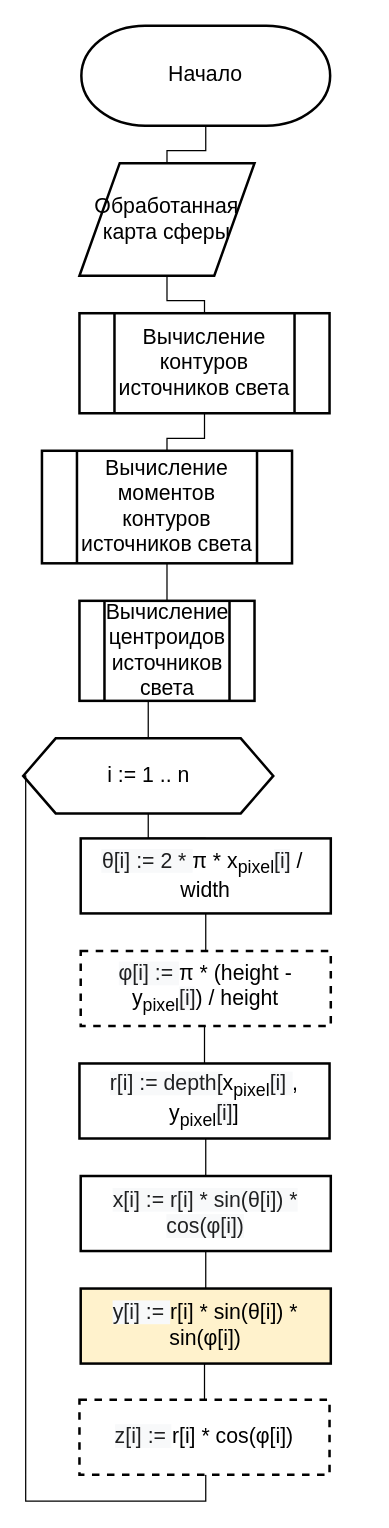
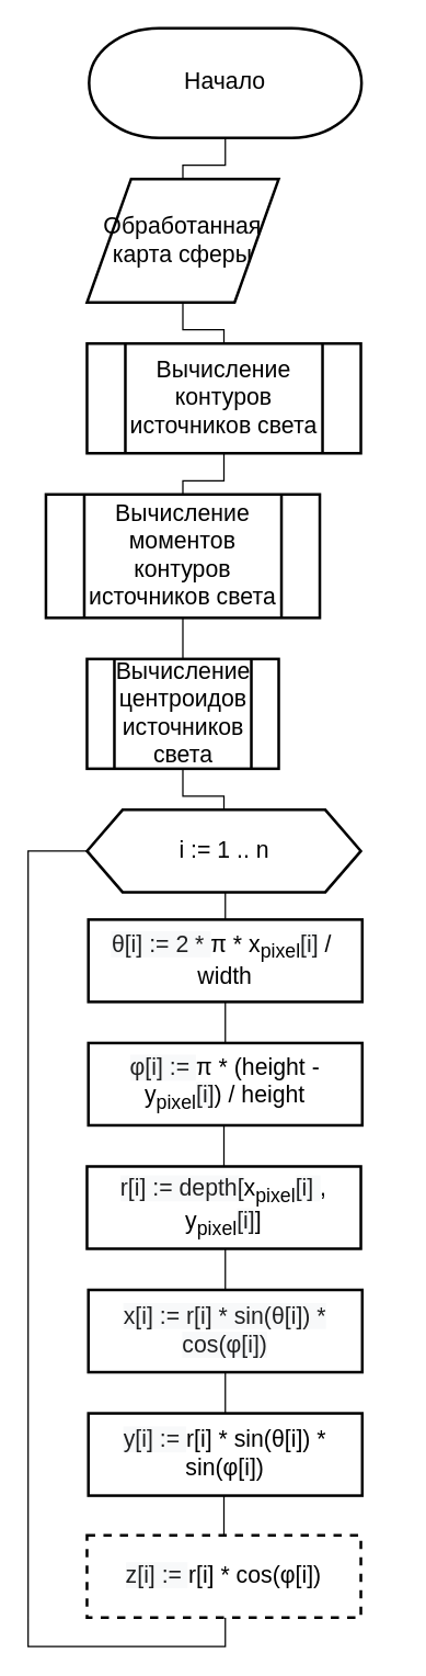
  <mxCell id="0" />
  <mxCell id="1" parent="0" />
  <mxCell id="2" style="edgeStyle=orthogonalEdgeStyle;rounded=0;orthogonalLoop=1;jettySize=auto;html=1;exitX=0.5;exitY=1;exitDx=0;exitDy=0;exitPerimeter=0;entryX=0.5;entryY=0;entryDx=0;entryDy=0;endArrow=none;endFill=0;" parent="1" source="3" target="5" edge="1"><mxGeometry relative="1" as="geometry" /></mxCell>
  <mxCell id="3" value="Начало" style="strokeWidth=2;html=1;shape=stencil(xVVNb4MwDP01HJmAaFV7nFh37GWTdnapC1FDgpysH/9+gYBaSukgl0kc8DO85+fYSsBSXUCFQRJJKDFg70GSfCGVXIJRZAObKRy8iFx4cuFq6ULQFWbGYUcgDluBLqMNqQOe+M60DFwWSNzUWbYOojf7Tf2wNFNSWhKupO5lbvKWDLi0/0ZnRxa9vDqZSxu7qLIKJRqkHno1t3FAkHx4K8XTlD49lPqOOt2/lL7nK8V+Smuf7sX3YvHEDm48jD2QW64mHpiXXMc+351XMwdyk92NyLHUImMLyNItZIec1I/cPSyygnq5B4kuXaojXqtnd/P9zH/HILi8YVgs5zMAZfaFWobuH7r0azqHcOY6JGWgbkOPXwDlGFqecC8g76X0CbG6gduzf1zuwsPxXc+mUfyjZZ8zzoTS+GQTLD6YswYdGU6W7hXhk6ndcyHc7TS2EAOCBnV3ZQP8Ag==);whiteSpace=wrap;fontSize=17;" parent="1" vertex="1"><mxGeometry x="39" y="20" width="250" height="80" as="geometry" /></mxCell>
  <mxCell id="4" style="edgeStyle=orthogonalEdgeStyle;rounded=0;orthogonalLoop=1;jettySize=auto;html=1;exitX=0.5;exitY=1;exitDx=0;exitDy=0;entryX=0.5;entryY=0;entryDx=0;entryDy=0;endArrow=none;endFill=0;" parent="1" source="5" target="7" edge="1"><mxGeometry relative="1" as="geometry" /></mxCell>
  <mxCell id="5" value="Обработанная &lt;br&gt;карта сферы" style="shape=parallelogram;html=1;strokeWidth=2;perimeter=parallelogramPerimeter;whiteSpace=wrap;rounded=0;arcSize=12;size=0.23;fontSize=17;" parent="1" vertex="1"><mxGeometry x="63" y="130" width="140" height="90" as="geometry" /></mxCell>
  <mxCell id="6" style="edgeStyle=orthogonalEdgeStyle;rounded=0;orthogonalLoop=1;jettySize=auto;html=1;exitX=0.5;exitY=1;exitDx=0;exitDy=0;entryX=0.5;entryY=0;entryDx=0;entryDy=0;endArrow=none;endFill=0;" parent="1" source="7" target="9" edge="1"><mxGeometry relative="1" as="geometry" /></mxCell>
  <mxCell id="7" value="Вычисление контуров источников света" style="verticalLabelPosition=middle;verticalAlign=middle;html=1;shape=process;whiteSpace=wrap;rounded=0;size=0.14;arcSize=6;strokeWidth=2;labelPosition=center;align=center;fontSize=17;" parent="1" vertex="1"><mxGeometry x="63" y="250" width="200" height="80" as="geometry" /></mxCell>
  <mxCell id="8" style="edgeStyle=orthogonalEdgeStyle;rounded=0;orthogonalLoop=1;jettySize=auto;html=1;exitX=0.5;exitY=1;exitDx=0;exitDy=0;entryX=0.5;entryY=0;entryDx=0;entryDy=0;endArrow=none;endFill=0;" parent="1" source="9" target="11" edge="1"><mxGeometry relative="1" as="geometry" /></mxCell>
  <mxCell id="9" value="Вычисление моментов контуров источников света" style="verticalLabelPosition=middle;verticalAlign=middle;html=1;shape=process;whiteSpace=wrap;rounded=0;size=0.14;arcSize=6;strokeWidth=2;labelPosition=center;align=center;fontSize=17;" parent="1" vertex="1"><mxGeometry x="33" y="360" width="200" height="90" as="geometry" /></mxCell>
  <mxCell id="10" style="edgeStyle=orthogonalEdgeStyle;rounded=0;orthogonalLoop=1;jettySize=auto;html=1;exitX=0.5;exitY=1;exitDx=0;exitDy=0;entryX=0.5;entryY=0;entryDx=0;entryDy=0;endArrow=none;endFill=0;" parent="1" source="11" target="13" edge="1"><mxGeometry relative="1" as="geometry" /></mxCell>
  <mxCell id="11" value="Вычисление центроидов источников света" style="verticalLabelPosition=middle;verticalAlign=middle;html=1;shape=process;whiteSpace=wrap;rounded=0;size=0.14;arcSize=6;strokeWidth=2;labelPosition=center;align=center;fontSize=17;" parent="1" vertex="1"><mxGeometry x="63" y="480" width="140" height="80" as="geometry" /></mxCell>
  <mxCell id="12" style="edgeStyle=orthogonalEdgeStyle;rounded=0;orthogonalLoop=1;jettySize=auto;html=1;exitX=0.5;exitY=1;exitDx=0;exitDy=0;entryX=0.5;entryY=0;entryDx=0;entryDy=0;endArrow=none;endFill=0;" parent="1" source="13" target="15" edge="1"><mxGeometry relative="1" as="geometry" /></mxCell>
- <mxCell id="13" value="i := 1 .. n" style="verticalLabelPosition=middle;verticalAlign=middle;html=1;shape=hexagon;perimeter=hexagonPerimeter2;arcSize=6;size=0.13;labelPosition=center;align=center;strokeWidth=2;fontSize=17;" parent="1" vertex="1"><mxGeometry x="18" y="590" width="200" height="60" as="geometry" /></mxCell>
+ <mxCell id="13" value="i := 1 .. n" style="verticalLabelPosition=middle;verticalAlign=middle;html=1;shape=hexagon;perimeter=hexagonPerimeter2;arcSize=6;size=0.13;labelPosition=center;align=center;strokeWidth=2;fontSize=17;" parent="1" vertex="1"><mxGeometry x="63" y="590" width="200" height="60" as="geometry" /></mxCell>
  <mxCell id="14" style="edgeStyle=orthogonalEdgeStyle;rounded=0;orthogonalLoop=1;jettySize=auto;html=1;exitX=0.5;exitY=1;exitDx=0;exitDy=0;entryX=0.5;entryY=0;entryDx=0;entryDy=0;endArrow=none;endFill=0;" parent="1" source="15" target="17" edge="1"><mxGeometry relative="1" as="geometry" /></mxCell>
  <mxCell id="15" value="&lt;span style=&quot;color: rgb(32, 33, 34); font-family: sans-serif; font-size: 17px; font-style: normal; font-variant-ligatures: normal; font-variant-caps: normal; letter-spacing: normal; orphans: 2; text-align: left; text-indent: 0px; text-transform: none; widows: 2; word-spacing: 0px; -webkit-text-stroke-width: 0px; background-color: rgb(248, 249, 250); text-decoration-thickness: initial; text-decoration-style: initial; text-decoration-color: initial;&quot;&gt;θ[i] := 2 *&amp;nbsp;&lt;/span&gt;π * x&lt;sub&gt;pixel&lt;/sub&gt;&lt;span style=&quot;color: rgb(32, 33, 34); font-family: sans-serif; text-align: left; background-color: rgb(248, 249, 250);&quot;&gt;[i]&lt;/span&gt;&amp;nbsp;/&amp;nbsp; width" style="rounded=0;whiteSpace=wrap;html=1;absoluteArcSize=1;arcSize=14;strokeWidth=2;fontSize=17;fontStyle=0" parent="1" vertex="1"><mxGeometry x="64" y="670" width="200" height="60" as="geometry" /></mxCell>
  <mxCell id="16" style="edgeStyle=orthogonalEdgeStyle;rounded=0;orthogonalLoop=1;jettySize=auto;html=1;exitX=0.5;exitY=1;exitDx=0;exitDy=0;entryX=0.5;entryY=0;entryDx=0;entryDy=0;endArrow=none;endFill=0;" parent="1" source="17" target="19" edge="1"><mxGeometry relative="1" as="geometry" /></mxCell>
- <mxCell id="17" value="&lt;span style=&quot;color: rgb(32, 33, 34); font-family: sans-serif; font-size: 17px; font-style: normal; font-variant-ligatures: normal; font-variant-caps: normal; letter-spacing: normal; orphans: 2; text-align: left; text-indent: 0px; text-transform: none; widows: 2; word-spacing: 0px; -webkit-text-stroke-width: 0px; background-color: rgb(248, 249, 250); text-decoration-thickness: initial; text-decoration-style: initial; text-decoration-color: initial;&quot;&gt;φ[i] := &lt;/span&gt;π * (height - y&lt;sub&gt;pixel&lt;/sub&gt;&lt;span style=&quot;color: rgb(32, 33, 34); font-family: sans-serif; text-align: left; background-color: rgb(248, 249, 250);&quot;&gt;[i]&lt;/span&gt;) / height" style="rounded=0;whiteSpace=wrap;html=1;absoluteArcSize=1;arcSize=14;strokeWidth=2;fontSize=17;fontStyle=0;dashed=1;" parent="1" vertex="1"><mxGeometry x="64" y="760" width="200" height="60" as="geometry" /></mxCell>
+ <mxCell id="17" value="&lt;span style=&quot;color: rgb(32, 33, 34); font-family: sans-serif; font-size: 17px; font-style: normal; font-variant-ligatures: normal; font-variant-caps: normal; letter-spacing: normal; orphans: 2; text-align: left; text-indent: 0px; text-transform: none; widows: 2; word-spacing: 0px; -webkit-text-stroke-width: 0px; background-color: rgb(248, 249, 250); text-decoration-thickness: initial; text-decoration-style: initial; text-decoration-color: initial;&quot;&gt;φ[i] := &lt;/span&gt;π * (height - y&lt;sub&gt;pixel&lt;/sub&gt;&lt;span style=&quot;color: rgb(32, 33, 34); font-family: sans-serif; text-align: left; background-color: rgb(248, 249, 250);&quot;&gt;[i]&lt;/span&gt;) / height" style="rounded=0;whiteSpace=wrap;html=1;absoluteArcSize=1;arcSize=14;strokeWidth=2;fontSize=17;fontStyle=0" parent="1" vertex="1"><mxGeometry x="64" y="760" width="200" height="60" as="geometry" /></mxCell>
  <mxCell id="18" style="edgeStyle=orthogonalEdgeStyle;rounded=0;orthogonalLoop=1;jettySize=auto;html=1;exitX=0.5;exitY=1;exitDx=0;exitDy=0;entryX=0.5;entryY=0;entryDx=0;entryDy=0;endArrow=none;endFill=0;" parent="1" source="19" target="21" edge="1"><mxGeometry relative="1" as="geometry" /></mxCell>
  <mxCell id="19" value="&lt;span style=&quot;color: rgb(32, 33, 34); font-family: sans-serif; font-size: 17px; font-style: normal; font-variant-ligatures: normal; font-variant-caps: normal; letter-spacing: normal; orphans: 2; text-align: left; text-indent: 0px; text-transform: none; widows: 2; word-spacing: 0px; -webkit-text-stroke-width: 0px; background-color: rgb(248, 249, 250); text-decoration-thickness: initial; text-decoration-style: initial; text-decoration-color: initial;&quot;&gt;r[i] := depth[&lt;/span&gt;x&lt;sub&gt;pixel&lt;/sub&gt;&lt;span style=&quot;color: rgb(32, 33, 34); font-family: sans-serif; text-align: left; background-color: rgb(248, 249, 250);&quot;&gt;[i]&amp;nbsp;&lt;/span&gt;, y&lt;sub&gt;pixel&lt;/sub&gt;&lt;span style=&quot;color: rgb(32, 33, 34); font-family: sans-serif; text-align: left; background-color: rgb(248, 249, 250);&quot;&gt;[i]&lt;/span&gt;]" style="rounded=0;whiteSpace=wrap;html=1;absoluteArcSize=1;arcSize=14;strokeWidth=2;fontSize=17;fontStyle=0" parent="1" vertex="1"><mxGeometry x="63" y="850" width="200" height="60" as="geometry" /></mxCell>
  <mxCell id="20" style="edgeStyle=orthogonalEdgeStyle;rounded=0;orthogonalLoop=1;jettySize=auto;html=1;exitX=0.5;exitY=1;exitDx=0;exitDy=0;entryX=0.5;entryY=0;entryDx=0;entryDy=0;endArrow=none;endFill=0;" parent="1" source="21" target="23" edge="1"><mxGeometry relative="1" as="geometry" /></mxCell>
  <mxCell id="21" value="&lt;span style=&quot;color: rgb(32, 33, 34); font-family: sans-serif; font-size: 17px; font-style: normal; font-variant-ligatures: normal; font-variant-caps: normal; letter-spacing: normal; orphans: 2; text-align: left; text-indent: 0px; text-transform: none; widows: 2; word-spacing: 0px; -webkit-text-stroke-width: 0px; background-color: rgb(248, 249, 250); text-decoration-thickness: initial; text-decoration-style: initial; text-decoration-color: initial;&quot;&gt;x[i] := r[i] * sin(θ[i]) * cos(φ[i])&lt;/span&gt;" style="rounded=0;whiteSpace=wrap;html=1;absoluteArcSize=1;arcSize=14;strokeWidth=2;fontSize=17;fontStyle=0" parent="1" vertex="1"><mxGeometry x="64" y="940" width="200" height="60" as="geometry" /></mxCell>
  <mxCell id="22" style="edgeStyle=orthogonalEdgeStyle;rounded=0;orthogonalLoop=1;jettySize=auto;html=1;exitX=0.5;exitY=1;exitDx=0;exitDy=0;entryX=0.5;entryY=0;entryDx=0;entryDy=0;endArrow=none;endFill=0;" parent="1" source="23" target="25" edge="1"><mxGeometry relative="1" as="geometry" /></mxCell>
- <mxCell id="23" value="&lt;span style=&quot;color: rgb(32, 33, 34); font-family: sans-serif; font-size: 17px; font-style: normal; font-variant-ligatures: normal; font-variant-caps: normal; letter-spacing: normal; orphans: 2; text-align: left; text-indent: 0px; text-transform: none; widows: 2; word-spacing: 0px; -webkit-text-stroke-width: 0px; background-color: rgb(248, 249, 250); text-decoration-thickness: initial; text-decoration-style: initial; text-decoration-color: initial;&quot;&gt;y[i] :=&amp;nbsp;&lt;/span&gt;r[i] * sin(θ[i]) * sin(φ[i])" style="rounded=0;whiteSpace=wrap;html=1;absoluteArcSize=1;arcSize=14;strokeWidth=2;fontSize=17;fontStyle=0;fillColor=#fff2cc;" parent="1" vertex="1"><mxGeometry x="64" y="1030" width="200" height="60" as="geometry" /></mxCell>
+ <mxCell id="23" value="&lt;span style=&quot;color: rgb(32, 33, 34); font-family: sans-serif; font-size: 17px; font-style: normal; font-variant-ligatures: normal; font-variant-caps: normal; letter-spacing: normal; orphans: 2; text-align: left; text-indent: 0px; text-transform: none; widows: 2; word-spacing: 0px; -webkit-text-stroke-width: 0px; background-color: rgb(248, 249, 250); text-decoration-thickness: initial; text-decoration-style: initial; text-decoration-color: initial;&quot;&gt;y[i] :=&amp;nbsp;&lt;/span&gt;r[i] * sin(θ[i]) * sin(φ[i])" style="rounded=0;whiteSpace=wrap;html=1;absoluteArcSize=1;arcSize=14;strokeWidth=2;fontSize=17;fontStyle=0" parent="1" vertex="1"><mxGeometry x="64" y="1030" width="200" height="60" as="geometry" /></mxCell>
  <mxCell id="24" style="edgeStyle=orthogonalEdgeStyle;rounded=0;orthogonalLoop=1;jettySize=auto;html=1;exitX=0.5;exitY=1;exitDx=0;exitDy=0;entryX=0;entryY=0.5;entryDx=0;entryDy=0;endArrow=none;endFill=0;" parent="1" source="25" target="13" edge="1"><mxGeometry relative="1" as="geometry"><Array as="points"><mxPoint x="164" y="1179" /><mxPoint x="164" y="1200" /><mxPoint x="20" y="1200" /><mxPoint x="20" y="620" /></Array></mxGeometry></mxCell>
  <mxCell id="25" value="&lt;span style=&quot;color: rgb(32, 33, 34); font-family: sans-serif; font-size: 17px; font-style: normal; font-variant-ligatures: normal; font-variant-caps: normal; letter-spacing: normal; orphans: 2; text-align: left; text-indent: 0px; text-transform: none; widows: 2; word-spacing: 0px; -webkit-text-stroke-width: 0px; background-color: rgb(248, 249, 250); text-decoration-thickness: initial; text-decoration-style: initial; text-decoration-color: initial;&quot;&gt;z[i] :=&amp;nbsp;&lt;/span&gt;r[i] * cos(φ[i])" style="rounded=0;whiteSpace=wrap;html=1;absoluteArcSize=1;arcSize=14;strokeWidth=2;fontSize=17;fontStyle=0;dashed=1;" parent="1" vertex="1"><mxGeometry x="63" y="1119" width="200" height="60" as="geometry" /></mxCell>
